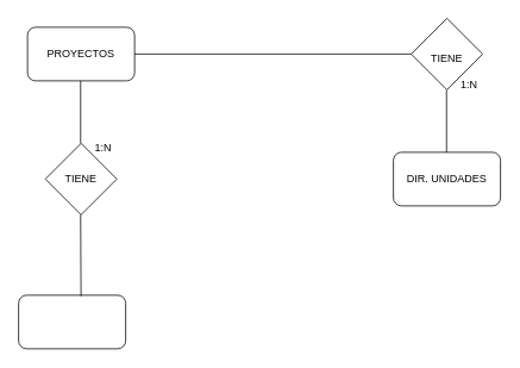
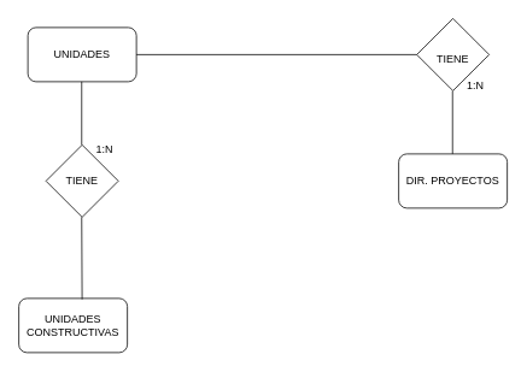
  <mxCell id="0" />
  <mxCell id="1" parent="0" />
  <mxCell id="2" value="" style="rounded=1;whiteSpace=wrap;html=1;" vertex="1" parent="1"><mxGeometry x="30" y="30" width="120" height="60" as="geometry" /></mxCell>
  <mxCell id="3" value="" style="rounded=1;whiteSpace=wrap;html=1;" vertex="1" parent="1"><mxGeometry x="440" y="170" width="120" height="60" as="geometry" /></mxCell>
  <mxCell id="4" value="" style="rounded=1;whiteSpace=wrap;html=1;" vertex="1" parent="1"><mxGeometry x="20" y="330" width="120" height="60" as="geometry" /></mxCell>
- <mxCell id="5" value="PROYECTOS" style="text;html=1;strokeColor=none;fillColor=none;align=center;verticalAlign=middle;whiteSpace=wrap;rounded=0;" vertex="1" parent="1"><mxGeometry x="30" y="45" width="120" height="30" as="geometry" /></mxCell>
- <mxCell id="7" value="DIR. UNIDADES" style="text;html=1;strokeColor=none;fillColor=none;align=center;verticalAlign=middle;whiteSpace=wrap;rounded=0;" vertex="1" parent="1"><mxGeometry x="440" y="185" width="120" height="30" as="geometry" /></mxCell>
+ <mxCell id="5" value="UNIDADES" style="text;html=1;strokeColor=none;fillColor=none;align=center;verticalAlign=middle;whiteSpace=wrap;rounded=0;" vertex="1" parent="1"><mxGeometry x="30" y="45" width="120" height="30" as="geometry" /></mxCell>
+ <mxCell id="6" value="UNIDADES CONSTRUCTIVAS" style="text;html=1;strokeColor=none;fillColor=none;align=center;verticalAlign=middle;whiteSpace=wrap;rounded=0;" vertex="1" parent="1"><mxGeometry x="20" y="345" width="120" height="30" as="geometry" /></mxCell>
+ <mxCell id="7" value="DIR. PROYECTOS" style="text;html=1;strokeColor=none;fillColor=none;align=center;verticalAlign=middle;whiteSpace=wrap;rounded=0;" vertex="1" parent="1"><mxGeometry x="440" y="185" width="120" height="30" as="geometry" /></mxCell>
  <mxCell id="8" value="" style="endArrow=none;html=1;" edge="1" parent="1"><mxGeometry width="50" height="50" relative="1" as="geometry"><mxPoint x="89.5" y="160" as="sourcePoint" /><mxPoint x="89.5" y="90" as="targetPoint" /></mxGeometry></mxCell>
  <mxCell id="9" value="" style="rhombus;whiteSpace=wrap;html=1;" vertex="1" parent="1"><mxGeometry x="50" y="160" width="80" height="80" as="geometry" /></mxCell>
  <mxCell id="10" value="TIENE" style="text;html=1;strokeColor=none;fillColor=none;align=center;verticalAlign=middle;whiteSpace=wrap;rounded=0;" vertex="1" parent="1"><mxGeometry x="60" y="185" width="60" height="30" as="geometry" /></mxCell>
  <mxCell id="11" value="" style="endArrow=none;html=1;exitX=0.583;exitY=0.017;exitDx=0;exitDy=0;exitPerimeter=0;" edge="1" parent="1" source="4"><mxGeometry width="50" height="50" relative="1" as="geometry"><mxPoint x="89.5" y="310" as="sourcePoint" /><mxPoint x="89.5" y="240" as="targetPoint" /></mxGeometry></mxCell>
  <mxCell id="12" value="1:N" style="text;html=1;strokeColor=none;fillColor=none;align=center;verticalAlign=middle;whiteSpace=wrap;rounded=0;" vertex="1" parent="1"><mxGeometry x="100" y="150" width="30" height="30" as="geometry" /></mxCell>
  <mxCell id="13" value="" style="endArrow=none;html=1;" edge="1" parent="1"><mxGeometry width="50" height="50" relative="1" as="geometry"><mxPoint x="499.5" y="170" as="sourcePoint" /><mxPoint x="499.5" y="100" as="targetPoint" /></mxGeometry></mxCell>
  <mxCell id="14" value="" style="rhombus;whiteSpace=wrap;html=1;" vertex="1" parent="1"><mxGeometry x="460" y="20" width="80" height="80" as="geometry" /></mxCell>
  <mxCell id="15" value="TIENE" style="text;html=1;strokeColor=none;fillColor=none;align=center;verticalAlign=middle;whiteSpace=wrap;rounded=0;" vertex="1" parent="1"><mxGeometry x="470" y="50" width="60" height="30" as="geometry" /></mxCell>
  <mxCell id="16" value="" style="endArrow=none;html=1;exitX=1;exitY=0.5;exitDx=0;exitDy=0;" edge="1" parent="1" source="5"><mxGeometry width="50" height="50" relative="1" as="geometry"><mxPoint x="410" y="110" as="sourcePoint" /><mxPoint x="460" y="60" as="targetPoint" /></mxGeometry></mxCell>
  <mxCell id="17" value="1:N" style="text;html=1;strokeColor=none;fillColor=none;align=center;verticalAlign=middle;whiteSpace=wrap;rounded=0;" vertex="1" parent="1"><mxGeometry x="510" y="80" width="30" height="30" as="geometry" /></mxCell>
